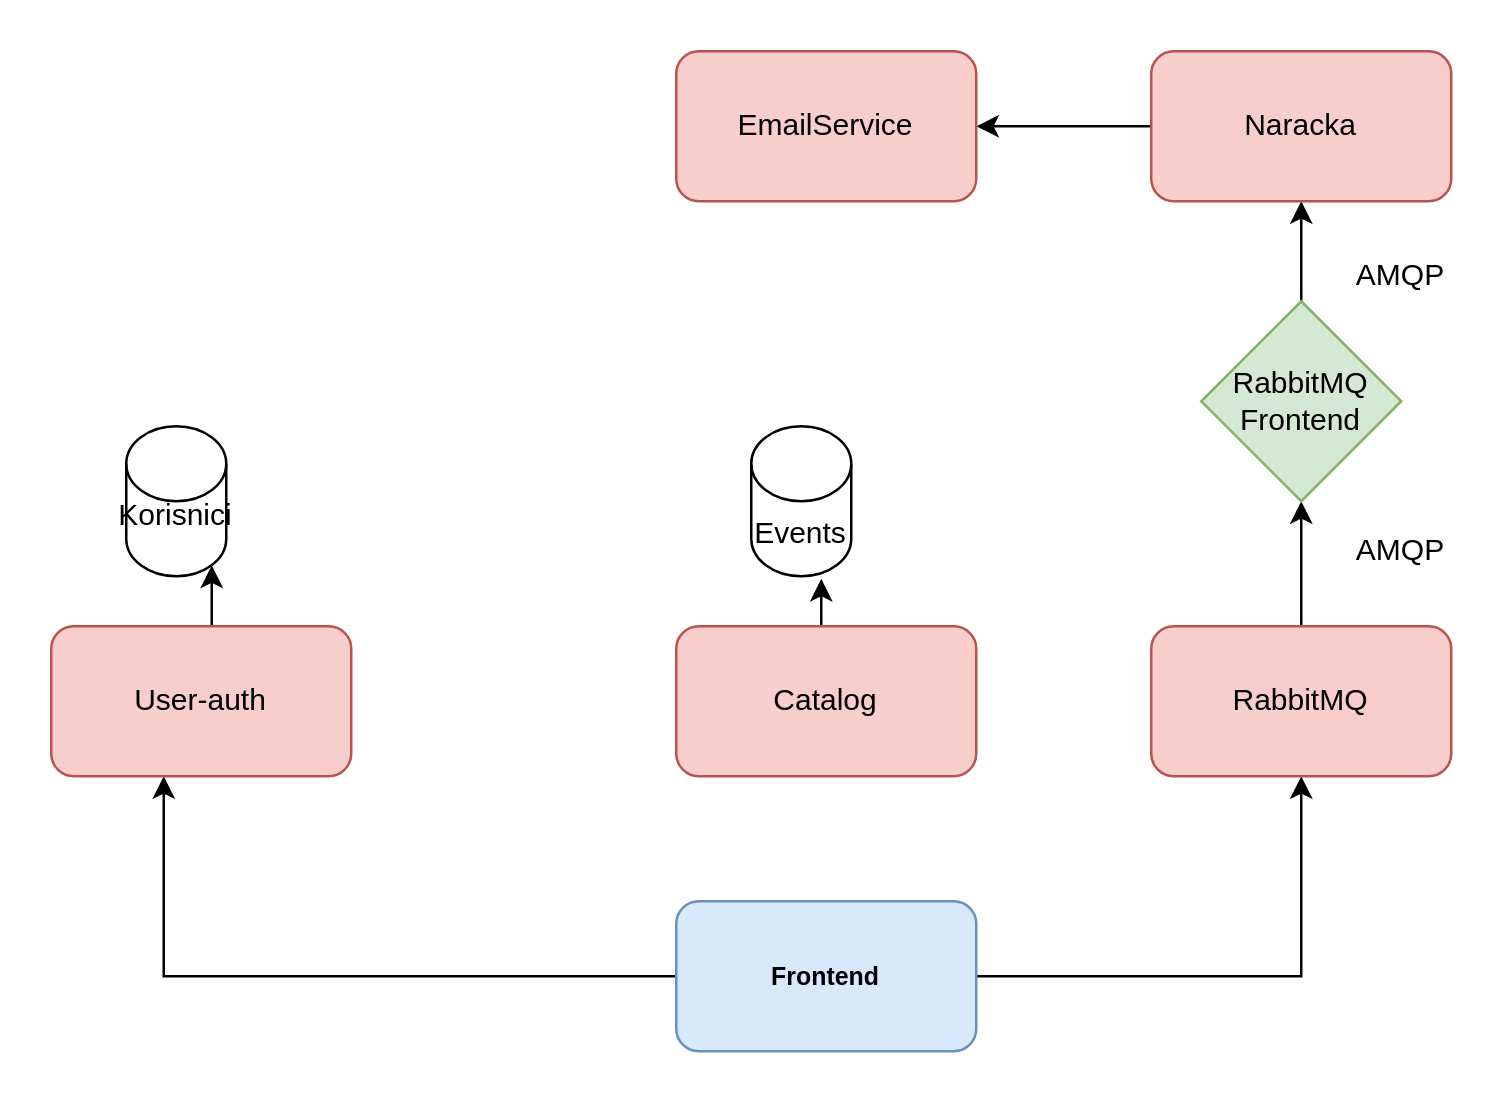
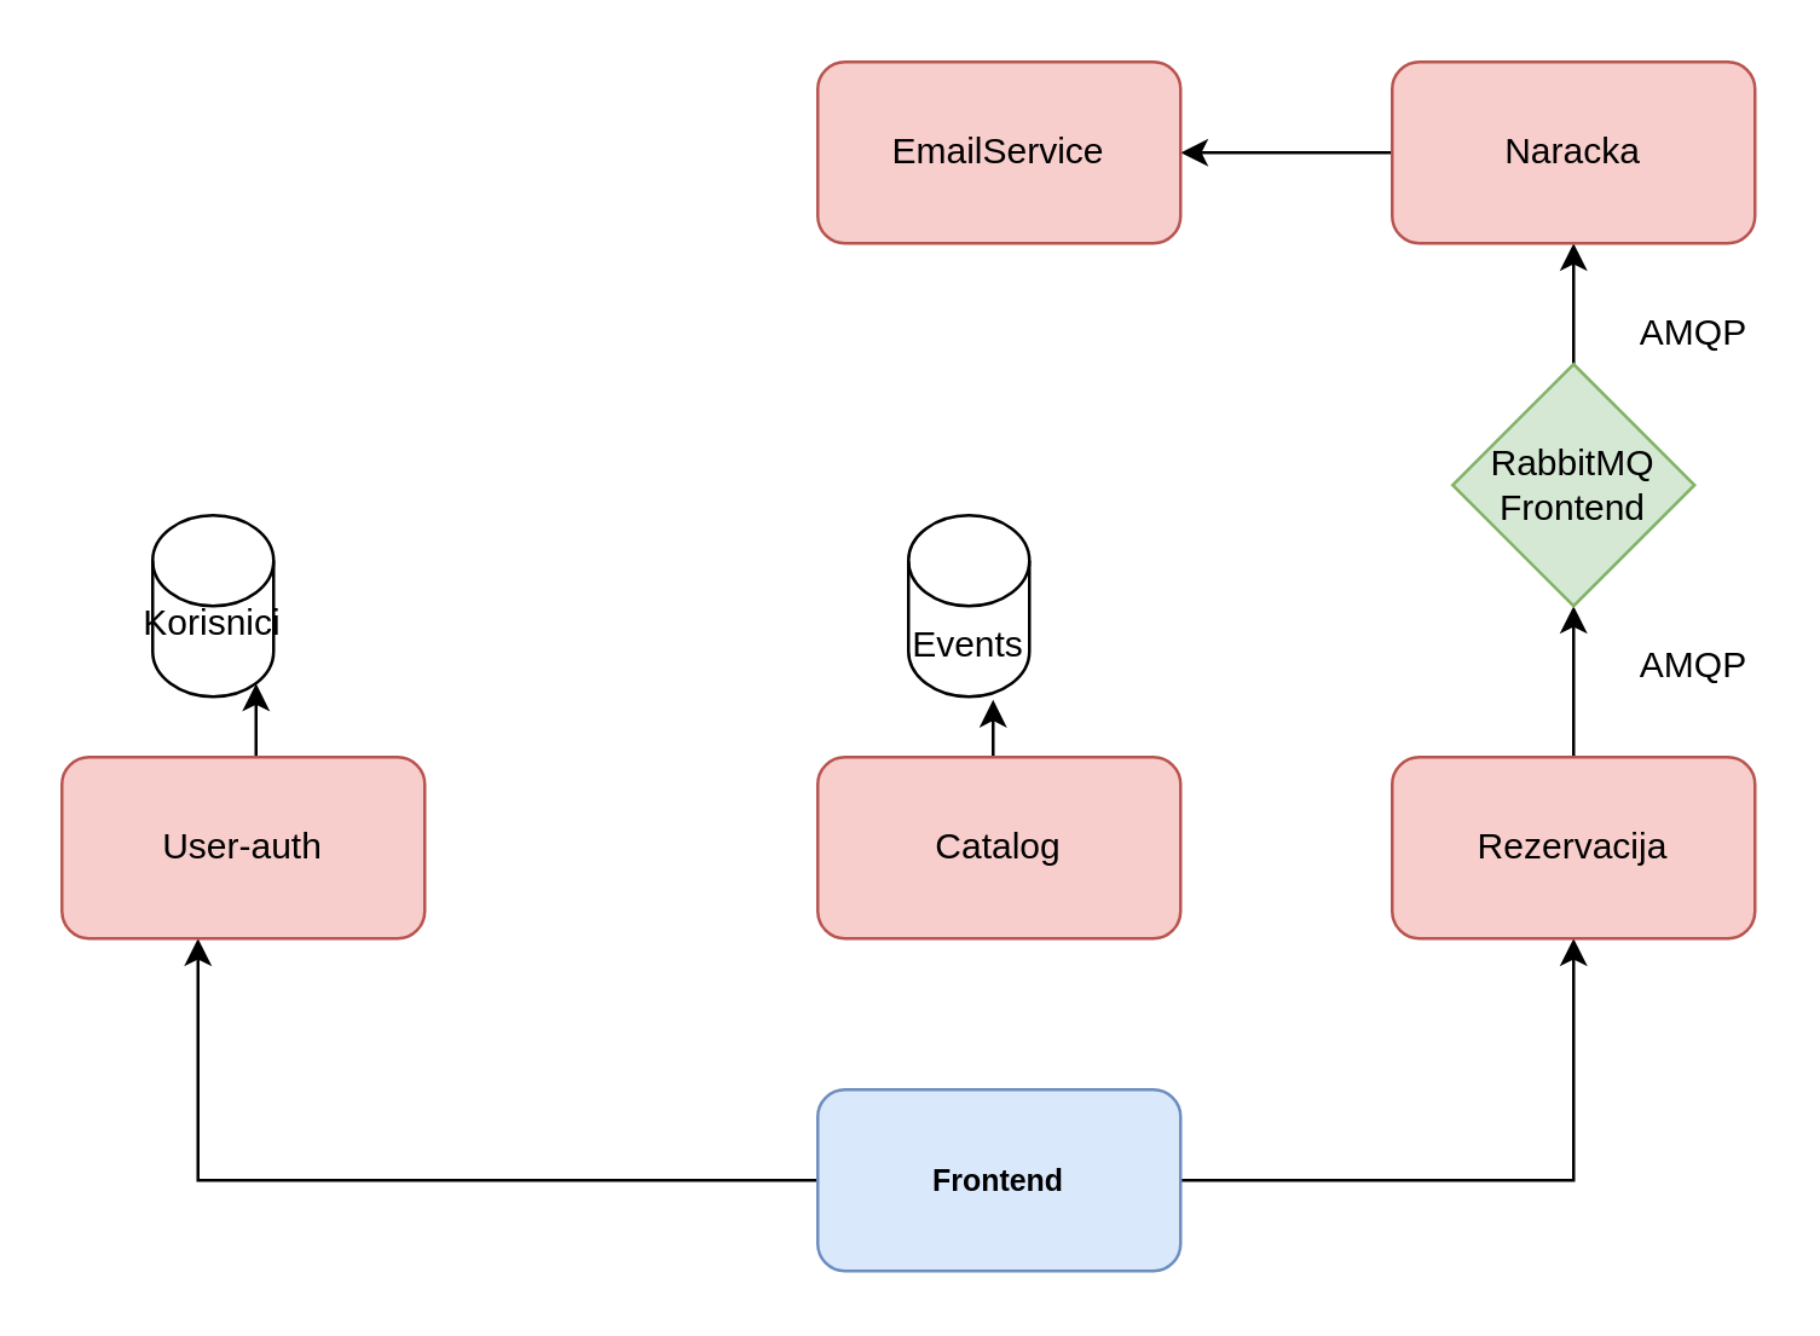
  <mxCell id="0" />
  <mxCell id="1" parent="0" />
  <mxCell id="2" style="edgeStyle=orthogonalEdgeStyle;rounded=0;orthogonalLoop=1;jettySize=auto;html=1;exitX=0;exitY=0.5;exitDx=0;exitDy=0;entryX=0.375;entryY=1;entryDx=0;entryDy=0;entryPerimeter=0;" edge="1" parent="1" source="4" target="6"><mxGeometry relative="1" as="geometry"><mxPoint x="60" y="390" as="targetPoint" /></mxGeometry></mxCell>
  <mxCell id="3" style="edgeStyle=orthogonalEdgeStyle;rounded=0;orthogonalLoop=1;jettySize=auto;html=1;" edge="1" parent="1" source="4" target="12"><mxGeometry relative="1" as="geometry" /></mxCell>
  <mxCell id="4" value="&lt;div&gt;&lt;h5&gt;Frontend&lt;/h5&gt;&lt;/div&gt;" style="rounded=1;whiteSpace=wrap;html=1;fillColor=#dae8fc;strokeColor=#6c8ebf;" vertex="1" parent="1"><mxGeometry x="270" y="360" width="120" height="60" as="geometry" /></mxCell>
  <mxCell id="5" style="edgeStyle=orthogonalEdgeStyle;rounded=0;orthogonalLoop=1;jettySize=auto;html=1;exitX=0.5;exitY=0;exitDx=0;exitDy=0;entryX=0.855;entryY=1;entryDx=0;entryDy=-4.35;entryPerimeter=0;" edge="1" parent="1" source="6" target="7"><mxGeometry relative="1" as="geometry" /></mxCell>
  <mxCell id="6" value="User-auth" style="rounded=1;whiteSpace=wrap;html=1;fillColor=#f8cecc;strokeColor=#b85450;" vertex="1" parent="1"><mxGeometry x="20" y="250" width="120" height="60" as="geometry" /></mxCell>
  <mxCell id="7" value="&lt;div&gt;Korisnici&lt;/div&gt;&lt;div&gt;&lt;br&gt;&lt;/div&gt;" style="shape=cylinder3;whiteSpace=wrap;html=1;boundedLbl=1;backgroundOutline=1;size=15;" vertex="1" parent="1"><mxGeometry x="50" y="170" width="40" height="60" as="geometry" /></mxCell>
  <mxCell id="8" style="edgeStyle=orthogonalEdgeStyle;rounded=0;orthogonalLoop=1;jettySize=auto;html=1;exitX=0.5;exitY=0;exitDx=0;exitDy=0;entryX=0.7;entryY=1.017;entryDx=0;entryDy=0;entryPerimeter=0;" edge="1" parent="1" source="9" target="10"><mxGeometry relative="1" as="geometry" /></mxCell>
  <mxCell id="9" value="Catalog" style="rounded=1;whiteSpace=wrap;html=1;fillColor=#f8cecc;strokeColor=#b85450;" vertex="1" parent="1"><mxGeometry x="270" y="250" width="120" height="60" as="geometry" /></mxCell>
  <mxCell id="10" value="Events" style="shape=cylinder3;whiteSpace=wrap;html=1;boundedLbl=1;backgroundOutline=1;size=15;" vertex="1" parent="1"><mxGeometry x="300" y="170" width="40" height="60" as="geometry" /></mxCell>
  <mxCell id="11" style="edgeStyle=orthogonalEdgeStyle;rounded=0;orthogonalLoop=1;jettySize=auto;html=1;exitX=0.5;exitY=0;exitDx=0;exitDy=0;entryX=0.5;entryY=1;entryDx=0;entryDy=0;" edge="1" parent="1" source="12" target="14"><mxGeometry relative="1" as="geometry" /></mxCell>
- <mxCell id="12" value="RabbitMQ" style="rounded=1;whiteSpace=wrap;html=1;fillColor=#f8cecc;strokeColor=#b85450;" vertex="1" parent="1"><mxGeometry x="460" y="250" width="120" height="60" as="geometry" /></mxCell>
+ <mxCell id="12" value="Rezervacija" style="rounded=1;whiteSpace=wrap;html=1;fillColor=#f8cecc;strokeColor=#b85450;" vertex="1" parent="1"><mxGeometry x="460" y="250" width="120" height="60" as="geometry" /></mxCell>
  <mxCell id="13" style="edgeStyle=orthogonalEdgeStyle;rounded=0;orthogonalLoop=1;jettySize=auto;html=1;exitX=0.5;exitY=0;exitDx=0;exitDy=0;entryX=0.5;entryY=1;entryDx=0;entryDy=0;" edge="1" parent="1" source="14" target="16"><mxGeometry relative="1" as="geometry" /></mxCell>
  <mxCell id="14" value="&lt;blockquote&gt;RabbitMQ Frontend&lt;br&gt;&lt;/blockquote&gt;" style="rhombus;whiteSpace=wrap;html=1;fillColor=#d5e8d4;strokeColor=#82b366;" vertex="1" parent="1"><mxGeometry x="480" y="120" width="80" height="80" as="geometry" /></mxCell>
  <mxCell id="15" style="edgeStyle=orthogonalEdgeStyle;rounded=0;orthogonalLoop=1;jettySize=auto;html=1;exitX=0;exitY=0.5;exitDx=0;exitDy=0;entryX=1;entryY=0.5;entryDx=0;entryDy=0;" edge="1" parent="1" source="16" target="17"><mxGeometry relative="1" as="geometry" /></mxCell>
  <mxCell id="16" value="Naracka" style="rounded=1;whiteSpace=wrap;html=1;fillColor=#f8cecc;strokeColor=#b85450;" vertex="1" parent="1"><mxGeometry x="460" y="20" width="120" height="60" as="geometry" /></mxCell>
  <mxCell id="17" value="EmailService" style="rounded=1;whiteSpace=wrap;html=1;fillColor=#f8cecc;strokeColor=#b85450;" vertex="1" parent="1"><mxGeometry x="270" y="20" width="120" height="60" as="geometry" /></mxCell>
  <mxCell id="18" value="&lt;div&gt;AMQP&lt;/div&gt;" style="text;html=1;strokeColor=none;fillColor=none;align=center;verticalAlign=middle;whiteSpace=wrap;rounded=0;" vertex="1" parent="1"><mxGeometry x="540" y="210" width="40" height="20" as="geometry" /></mxCell>
  <mxCell id="19" value="&lt;div&gt;AMQP&lt;/div&gt;" style="text;html=1;strokeColor=none;fillColor=none;align=center;verticalAlign=middle;whiteSpace=wrap;rounded=0;" vertex="1" parent="1"><mxGeometry x="540" y="100" width="40" height="20" as="geometry" /></mxCell>
